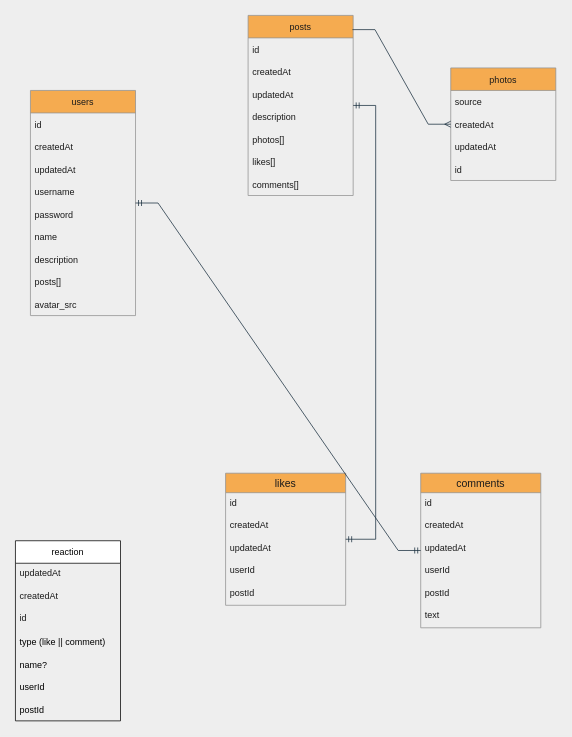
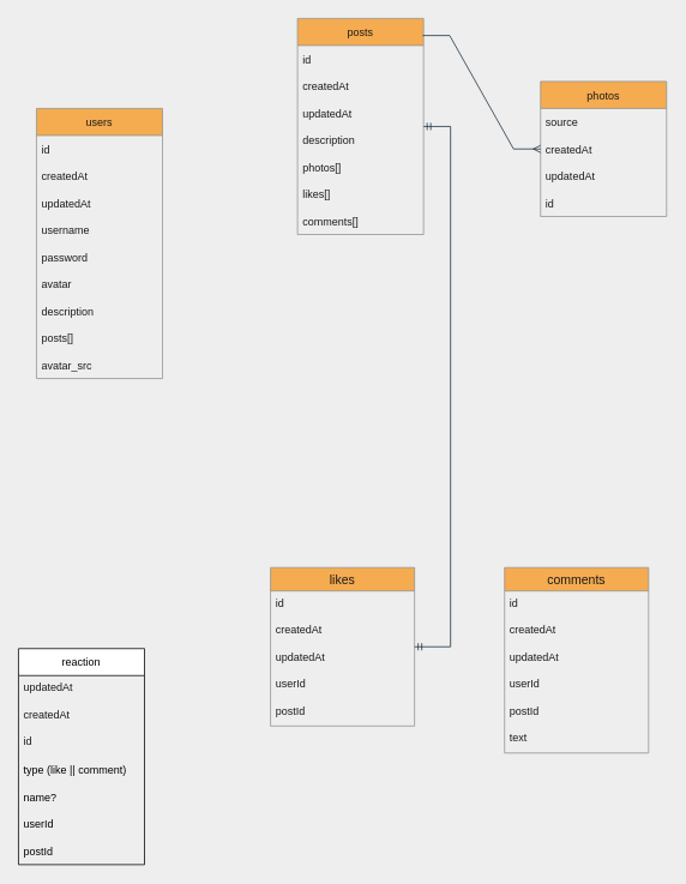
  <mxCell id="0" />
  <mxCell id="1" parent="0" />
  <mxCell id="2" value="users" style="swimlane;fontStyle=0;childLayout=stackLayout;horizontal=1;startSize=30;horizontalStack=0;resizeParent=1;resizeParentMax=0;resizeLast=0;collapsible=1;marginBottom=0;fillColor=#F5AB50;strokeColor=#909090;fontColor=#1A1A1A;" parent="1" vertex="1"><mxGeometry x="40" y="120" width="140" height="300" as="geometry" /></mxCell>
  <mxCell id="3" value="id" style="text;strokeColor=none;fillColor=none;align=left;verticalAlign=middle;spacingLeft=4;spacingRight=4;overflow=hidden;points=[[0,0.5],[1,0.5]];portConstraint=eastwest;rotatable=0;fontColor=#1A1A1A;" parent="2" vertex="1"><mxGeometry y="30" width="140" height="30" as="geometry" /></mxCell>
  <mxCell id="4" value="createdAt" style="text;strokeColor=none;fillColor=none;align=left;verticalAlign=middle;spacingLeft=4;spacingRight=4;overflow=hidden;points=[[0,0.5],[1,0.5]];portConstraint=eastwest;rotatable=0;fontColor=#1A1A1A;" parent="2" vertex="1"><mxGeometry y="60" width="140" height="30" as="geometry" /></mxCell>
  <mxCell id="5" value="updatedAt" style="text;strokeColor=none;fillColor=none;align=left;verticalAlign=middle;spacingLeft=4;spacingRight=4;overflow=hidden;points=[[0,0.5],[1,0.5]];portConstraint=eastwest;rotatable=0;fontColor=#1A1A1A;" parent="2" vertex="1"><mxGeometry y="90" width="140" height="30" as="geometry" /></mxCell>
  <mxCell id="6" value="username" style="text;strokeColor=none;fillColor=none;align=left;verticalAlign=middle;spacingLeft=4;spacingRight=4;overflow=hidden;points=[[0,0.5],[1,0.5]];portConstraint=eastwest;rotatable=0;fontColor=#1A1A1A;" parent="2" vertex="1"><mxGeometry y="120" width="140" height="30" as="geometry" /></mxCell>
  <mxCell id="7" value="password" style="text;strokeColor=none;fillColor=none;align=left;verticalAlign=middle;spacingLeft=4;spacingRight=4;overflow=hidden;points=[[0,0.5],[1,0.5]];portConstraint=eastwest;rotatable=0;fontColor=#1A1A1A;" parent="2" vertex="1"><mxGeometry y="150" width="140" height="30" as="geometry" /></mxCell>
- <mxCell id="8" value="name" style="text;strokeColor=none;fillColor=none;align=left;verticalAlign=middle;spacingLeft=4;spacingRight=4;overflow=hidden;points=[[0,0.5],[1,0.5]];portConstraint=eastwest;rotatable=0;fontColor=#1A1A1A;" parent="2" vertex="1"><mxGeometry y="180" width="140" height="30" as="geometry" /></mxCell>
+ <mxCell id="8" value="avatar" style="text;strokeColor=none;fillColor=none;align=left;verticalAlign=middle;spacingLeft=4;spacingRight=4;overflow=hidden;points=[[0,0.5],[1,0.5]];portConstraint=eastwest;rotatable=0;fontColor=#1A1A1A;" parent="2" vertex="1"><mxGeometry y="180" width="140" height="30" as="geometry" /></mxCell>
  <mxCell id="9" value="description" style="text;strokeColor=none;fillColor=none;align=left;verticalAlign=middle;spacingLeft=4;spacingRight=4;overflow=hidden;points=[[0,0.5],[1,0.5]];portConstraint=eastwest;rotatable=0;fontColor=#1A1A1A;" parent="2" vertex="1"><mxGeometry y="210" width="140" height="30" as="geometry" /></mxCell>
  <mxCell id="10" value="posts[]" style="text;strokeColor=none;fillColor=none;align=left;verticalAlign=middle;spacingLeft=4;spacingRight=4;overflow=hidden;points=[[0,0.5],[1,0.5]];portConstraint=eastwest;rotatable=0;fontColor=#1A1A1A;" parent="2" vertex="1"><mxGeometry y="240" width="140" height="30" as="geometry" /></mxCell>
  <mxCell id="11" value="avatar_src" style="text;strokeColor=none;fillColor=none;align=left;verticalAlign=middle;spacingLeft=4;spacingRight=4;overflow=hidden;points=[[0,0.5],[1,0.5]];portConstraint=eastwest;rotatable=0;fontColor=#1A1A1A;" parent="2" vertex="1"><mxGeometry y="270" width="140" height="30" as="geometry" /></mxCell>
  <mxCell id="12" value="posts" style="swimlane;fontStyle=0;childLayout=stackLayout;horizontal=1;startSize=30;horizontalStack=0;resizeParent=1;resizeParentMax=0;resizeLast=0;collapsible=1;marginBottom=0;fillColor=#F5AB50;strokeColor=#909090;fontColor=#1A1A1A;" parent="1" vertex="1"><mxGeometry x="330" y="20" width="140" height="240" as="geometry" /></mxCell>
  <mxCell id="13" value="id" style="text;strokeColor=none;fillColor=none;align=left;verticalAlign=middle;spacingLeft=4;spacingRight=4;overflow=hidden;points=[[0,0.5],[1,0.5]];portConstraint=eastwest;rotatable=0;fontColor=#1A1A1A;" parent="12" vertex="1"><mxGeometry y="30" width="140" height="30" as="geometry" /></mxCell>
  <mxCell id="14" value="createdAt" style="text;strokeColor=none;fillColor=none;align=left;verticalAlign=middle;spacingLeft=4;spacingRight=4;overflow=hidden;points=[[0,0.5],[1,0.5]];portConstraint=eastwest;rotatable=0;fontColor=#1A1A1A;" parent="12" vertex="1"><mxGeometry y="60" width="140" height="30" as="geometry" /></mxCell>
  <mxCell id="15" value="updatedAt" style="text;strokeColor=none;fillColor=none;align=left;verticalAlign=middle;spacingLeft=4;spacingRight=4;overflow=hidden;points=[[0,0.5],[1,0.5]];portConstraint=eastwest;rotatable=0;fontColor=#1A1A1A;" parent="12" vertex="1"><mxGeometry y="90" width="140" height="30" as="geometry" /></mxCell>
  <mxCell id="16" value="description" style="text;strokeColor=none;fillColor=none;align=left;verticalAlign=middle;spacingLeft=4;spacingRight=4;overflow=hidden;points=[[0,0.5],[1,0.5]];portConstraint=eastwest;rotatable=0;fontColor=#1A1A1A;" parent="12" vertex="1"><mxGeometry y="120" width="140" height="30" as="geometry" /></mxCell>
  <mxCell id="17" value="photos[]" style="text;strokeColor=none;fillColor=none;align=left;verticalAlign=middle;spacingLeft=4;spacingRight=4;overflow=hidden;points=[[0,0.5],[1,0.5]];portConstraint=eastwest;rotatable=0;fontColor=#1A1A1A;" parent="12" vertex="1"><mxGeometry y="150" width="140" height="30" as="geometry" /></mxCell>
  <mxCell id="18" value="likes[]" style="text;strokeColor=none;fillColor=none;align=left;verticalAlign=middle;spacingLeft=4;spacingRight=4;overflow=hidden;points=[[0,0.5],[1,0.5]];portConstraint=eastwest;rotatable=0;fontColor=#1A1A1A;" parent="12" vertex="1"><mxGeometry y="180" width="140" height="30" as="geometry" /></mxCell>
  <mxCell id="19" value="comments[]" style="text;strokeColor=none;fillColor=none;align=left;verticalAlign=middle;spacingLeft=4;spacingRight=4;overflow=hidden;points=[[0,0.5],[1,0.5]];portConstraint=eastwest;rotatable=0;fontColor=#1A1A1A;" parent="12" vertex="1"><mxGeometry y="210" width="140" height="30" as="geometry" /></mxCell>
  <mxCell id="20" value="photos" style="swimlane;fontStyle=0;childLayout=stackLayout;horizontal=1;startSize=30;horizontalStack=0;resizeParent=1;resizeParentMax=0;resizeLast=0;collapsible=1;marginBottom=0;fillColor=#F5AB50;strokeColor=#909090;fontColor=#1A1A1A;" parent="1" vertex="1"><mxGeometry x="600" y="90" width="140" height="150" as="geometry" /></mxCell>
  <mxCell id="21" value="source" style="text;strokeColor=none;fillColor=none;align=left;verticalAlign=middle;spacingLeft=4;spacingRight=4;overflow=hidden;points=[[0,0.5],[1,0.5]];portConstraint=eastwest;rotatable=0;fontColor=#1A1A1A;" parent="20" vertex="1"><mxGeometry y="30" width="140" height="30" as="geometry" /></mxCell>
  <mxCell id="22" value="createdAt" style="text;strokeColor=none;fillColor=none;align=left;verticalAlign=middle;spacingLeft=4;spacingRight=4;overflow=hidden;points=[[0,0.5],[1,0.5]];portConstraint=eastwest;rotatable=0;fontColor=#1A1A1A;" parent="20" vertex="1"><mxGeometry y="60" width="140" height="30" as="geometry" /></mxCell>
  <mxCell id="23" value="updatedAt" style="text;strokeColor=none;fillColor=none;align=left;verticalAlign=middle;spacingLeft=4;spacingRight=4;overflow=hidden;points=[[0,0.5],[1,0.5]];portConstraint=eastwest;rotatable=0;fontColor=#1A1A1A;" parent="20" vertex="1"><mxGeometry y="90" width="140" height="30" as="geometry" /></mxCell>
  <mxCell id="24" value="id" style="text;strokeColor=none;fillColor=none;align=left;verticalAlign=middle;spacingLeft=4;spacingRight=4;overflow=hidden;points=[[0,0.5],[1,0.5]];portConstraint=eastwest;rotatable=0;fontColor=#1A1A1A;" parent="20" vertex="1"><mxGeometry y="120" width="140" height="30" as="geometry" /></mxCell>
  <mxCell id="25" value="" style="edgeStyle=entityRelationEdgeStyle;fontSize=12;html=1;endArrow=ERmany;rounded=0;exitX=0.993;exitY=0.079;exitDx=0;exitDy=0;exitPerimeter=0;labelBackgroundColor=#EEEEEE;strokeColor=#182E3E;fontColor=#1A1A1A;" parent="1" source="12" target="20" edge="1"><mxGeometry width="100" height="100" relative="1" as="geometry"><mxPoint x="320" y="320" as="sourcePoint" /><mxPoint x="420" y="220" as="targetPoint" /></mxGeometry></mxCell>
  <mxCell id="26" value="likes" style="swimlane;fontStyle=0;childLayout=stackLayout;horizontal=1;startSize=26;horizontalStack=0;resizeParent=1;resizeParentMax=0;resizeLast=0;collapsible=1;marginBottom=0;align=center;fontSize=14;fillColor=#F5AB50;strokeColor=#909090;fontColor=#1A1A1A;" parent="1" vertex="1"><mxGeometry x="300" y="630" width="160" height="176" as="geometry" /></mxCell>
  <mxCell id="27" value="id" style="text;strokeColor=none;fillColor=none;spacingLeft=4;spacingRight=4;overflow=hidden;rotatable=0;points=[[0,0.5],[1,0.5]];portConstraint=eastwest;fontSize=12;fontColor=#1A1A1A;" parent="26" vertex="1"><mxGeometry y="26" width="160" height="30" as="geometry" /></mxCell>
  <mxCell id="28" value="createdAt" style="text;strokeColor=none;fillColor=none;spacingLeft=4;spacingRight=4;overflow=hidden;rotatable=0;points=[[0,0.5],[1,0.5]];portConstraint=eastwest;fontSize=12;fontColor=#1A1A1A;" parent="26" vertex="1"><mxGeometry y="56" width="160" height="30" as="geometry" /></mxCell>
  <mxCell id="29" value="updatedAt" style="text;strokeColor=none;fillColor=none;spacingLeft=4;spacingRight=4;overflow=hidden;rotatable=0;points=[[0,0.5],[1,0.5]];portConstraint=eastwest;fontSize=12;fontColor=#1A1A1A;" parent="26" vertex="1"><mxGeometry y="86" width="160" height="30" as="geometry" /></mxCell>
  <mxCell id="30" value="userId" style="text;strokeColor=none;fillColor=none;spacingLeft=4;spacingRight=4;overflow=hidden;rotatable=0;points=[[0,0.5],[1,0.5]];portConstraint=eastwest;fontSize=12;fontColor=#1A1A1A;" parent="26" vertex="1"><mxGeometry y="116" width="160" height="30" as="geometry" /></mxCell>
  <mxCell id="31" value="postId" style="text;strokeColor=none;fillColor=none;spacingLeft=4;spacingRight=4;overflow=hidden;rotatable=0;points=[[0,0.5],[1,0.5]];portConstraint=eastwest;fontSize=12;fontColor=#1A1A1A;" parent="26" vertex="1"><mxGeometry y="146" width="160" height="30" as="geometry" /></mxCell>
  <mxCell id="32" value="" style="edgeStyle=entityRelationEdgeStyle;fontSize=12;html=1;endArrow=ERmandOne;startArrow=ERmandOne;rounded=0;labelBackgroundColor=#EEEEEE;strokeColor=#182E3E;fontColor=#1A1A1A;" parent="1" source="12" target="26" edge="1"><mxGeometry width="100" height="100" relative="1" as="geometry"><mxPoint x="320" y="320" as="sourcePoint" /><mxPoint x="420" y="220" as="targetPoint" /></mxGeometry></mxCell>
  <mxCell id="33" value="comments" style="swimlane;fontStyle=0;childLayout=stackLayout;horizontal=1;startSize=26;horizontalStack=0;resizeParent=1;resizeParentMax=0;resizeLast=0;collapsible=1;marginBottom=0;align=center;fontSize=14;fillColor=#F5AB50;strokeColor=#909090;fontColor=#1A1A1A;" parent="1" vertex="1"><mxGeometry x="560" y="630" width="160" height="206" as="geometry" /></mxCell>
  <mxCell id="34" value="id" style="text;strokeColor=none;fillColor=none;spacingLeft=4;spacingRight=4;overflow=hidden;rotatable=0;points=[[0,0.5],[1,0.5]];portConstraint=eastwest;fontSize=12;fontColor=#1A1A1A;" parent="33" vertex="1"><mxGeometry y="26" width="160" height="30" as="geometry" /></mxCell>
  <mxCell id="35" value="createdAt" style="text;strokeColor=none;fillColor=none;spacingLeft=4;spacingRight=4;overflow=hidden;rotatable=0;points=[[0,0.5],[1,0.5]];portConstraint=eastwest;fontSize=12;fontColor=#1A1A1A;" parent="33" vertex="1"><mxGeometry y="56" width="160" height="30" as="geometry" /></mxCell>
  <mxCell id="36" value="updatedAt" style="text;strokeColor=none;fillColor=none;spacingLeft=4;spacingRight=4;overflow=hidden;rotatable=0;points=[[0,0.5],[1,0.5]];portConstraint=eastwest;fontSize=12;fontColor=#1A1A1A;" parent="33" vertex="1"><mxGeometry y="86" width="160" height="30" as="geometry" /></mxCell>
  <mxCell id="37" value="userId" style="text;strokeColor=none;fillColor=none;spacingLeft=4;spacingRight=4;overflow=hidden;rotatable=0;points=[[0,0.5],[1,0.5]];portConstraint=eastwest;fontSize=12;fontColor=#1A1A1A;" parent="33" vertex="1"><mxGeometry y="116" width="160" height="30" as="geometry" /></mxCell>
  <mxCell id="38" value="postId" style="text;strokeColor=none;fillColor=none;spacingLeft=4;spacingRight=4;overflow=hidden;rotatable=0;points=[[0,0.5],[1,0.5]];portConstraint=eastwest;fontSize=12;fontColor=#1A1A1A;" parent="33" vertex="1"><mxGeometry y="146" width="160" height="30" as="geometry" /></mxCell>
  <mxCell id="39" value="text" style="text;strokeColor=none;fillColor=none;spacingLeft=4;spacingRight=4;overflow=hidden;rotatable=0;points=[[0,0.5],[1,0.5]];portConstraint=eastwest;fontSize=12;fontColor=#1A1A1A;" parent="33" vertex="1"><mxGeometry y="176" width="160" height="30" as="geometry" /></mxCell>
- <mxCell id="40" value="" style="edgeStyle=entityRelationEdgeStyle;fontSize=12;html=1;endArrow=ERmandOne;startArrow=ERmandOne;rounded=0;labelBackgroundColor=#EEEEEE;strokeColor=#182E3E;fontColor=#1A1A1A;" parent="1" source="2" target="33" edge="1"><mxGeometry width="100" height="100" relative="1" as="geometry"><mxPoint x="0" y="750" as="sourcePoint" /><mxPoint x="100" y="650" as="targetPoint" /></mxGeometry></mxCell>
  <mxCell id="41" value="reaction" style="swimlane;fontStyle=0;childLayout=stackLayout;horizontal=1;startSize=30;horizontalStack=0;resizeParent=1;resizeParentMax=0;resizeLast=0;collapsible=1;marginBottom=0;" vertex="1" parent="1"><mxGeometry x="20" y="720" width="140" height="240" as="geometry" /></mxCell>
  <mxCell id="42" value="updatedAt" style="text;strokeColor=none;fillColor=none;spacingLeft=4;spacingRight=4;overflow=hidden;rotatable=0;points=[[0,0.5],[1,0.5]];portConstraint=eastwest;fontSize=12;fontColor=#1A1A1A;" vertex="1" parent="41"><mxGeometry y="30" width="140" height="30" as="geometry" /></mxCell>
  <mxCell id="43" value="createdAt" style="text;strokeColor=none;fillColor=none;spacingLeft=4;spacingRight=4;overflow=hidden;rotatable=0;points=[[0,0.5],[1,0.5]];portConstraint=eastwest;fontSize=12;fontColor=#1A1A1A;" vertex="1" parent="41"><mxGeometry y="60" width="140" height="30" as="geometry" /></mxCell>
  <mxCell id="44" value="id" style="text;strokeColor=none;fillColor=none;spacingLeft=4;spacingRight=4;overflow=hidden;rotatable=0;points=[[0,0.5],[1,0.5]];portConstraint=eastwest;fontSize=12;fontColor=#1A1A1A;" vertex="1" parent="41"><mxGeometry y="90" width="140" height="30" as="geometry" /></mxCell>
  <mxCell id="45" value="type (like || comment)" style="text;strokeColor=none;fillColor=none;align=left;verticalAlign=middle;spacingLeft=4;spacingRight=4;overflow=hidden;points=[[0,0.5],[1,0.5]];portConstraint=eastwest;rotatable=0;" vertex="1" parent="41"><mxGeometry y="120" width="140" height="30" as="geometry" /></mxCell>
  <mxCell id="46" value="name?" style="text;strokeColor=none;fillColor=none;align=left;verticalAlign=middle;spacingLeft=4;spacingRight=4;overflow=hidden;points=[[0,0.5],[1,0.5]];portConstraint=eastwest;rotatable=0;" vertex="1" parent="41"><mxGeometry y="150" width="140" height="30" as="geometry" /></mxCell>
  <mxCell id="47" value="userId" style="text;strokeColor=none;fillColor=none;align=left;verticalAlign=middle;spacingLeft=4;spacingRight=4;overflow=hidden;points=[[0,0.5],[1,0.5]];portConstraint=eastwest;rotatable=0;" vertex="1" parent="41"><mxGeometry y="180" width="140" height="30" as="geometry" /></mxCell>
  <mxCell id="48" value="postId" style="text;strokeColor=none;fillColor=none;align=left;verticalAlign=middle;spacingLeft=4;spacingRight=4;overflow=hidden;points=[[0,0.5],[1,0.5]];portConstraint=eastwest;rotatable=0;" vertex="1" parent="41"><mxGeometry y="210" width="140" height="30" as="geometry" /></mxCell>
